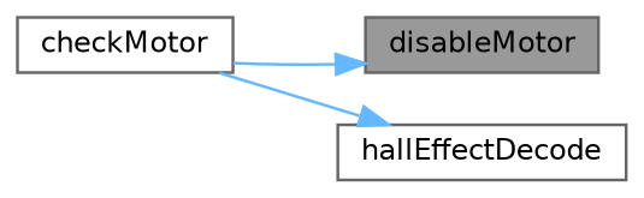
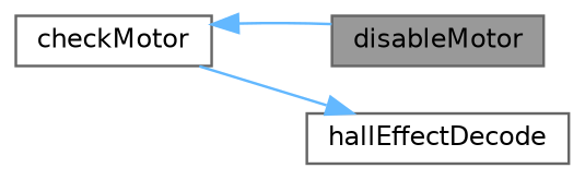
  digraph {
    rankdir=RL
    node [color=grey40 fillcolor=white fontname=Helvetica fontsize=10 shape=box style=filled]
    edge [color=steelblue1 dir=back fontname=Helvetica fontsize=10 labelfontname=Helvetica labelfontsize=10 style=solid]
    n1 [color=gray40 fillcolor=grey60 fontcolor=black height=0.2 label=disableMotor width=0.4]
    n2 [height=0.2 label=checkMotor width=0.4]
    n3 [height=0.2 label=hallEffectDecode width=0.4]
-   n1 -> n2
+   n2 -> n1
    n3 -> n2
  }
